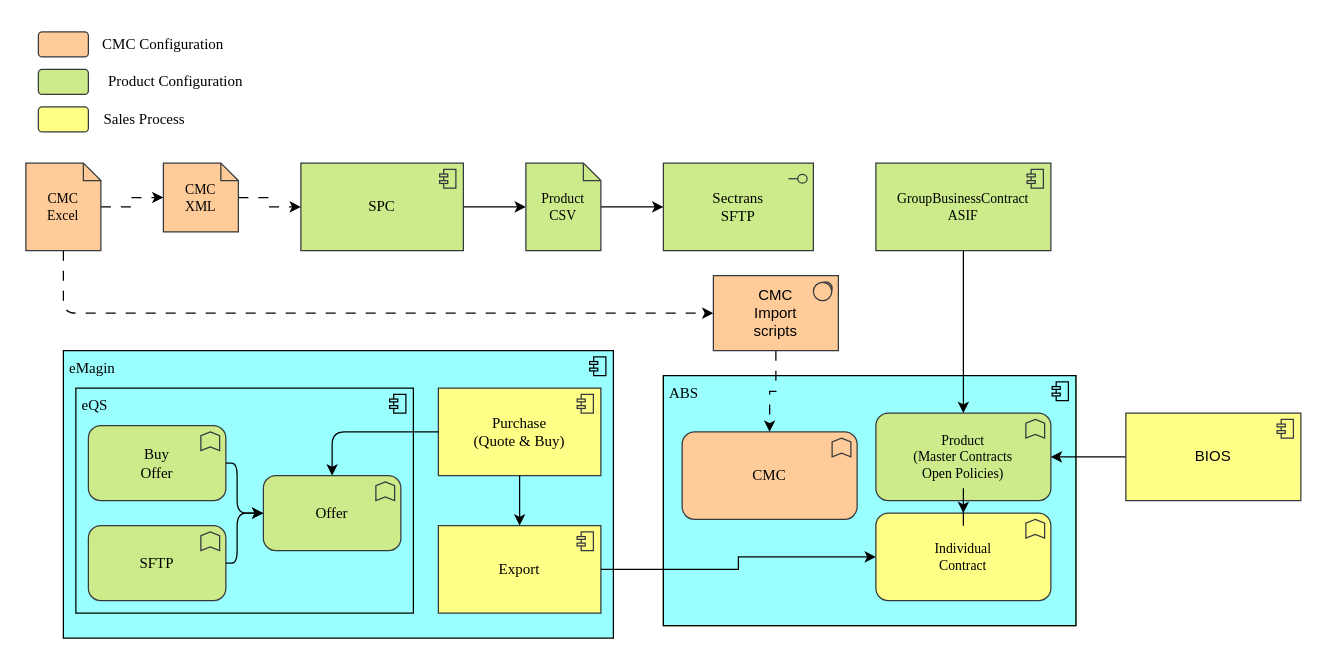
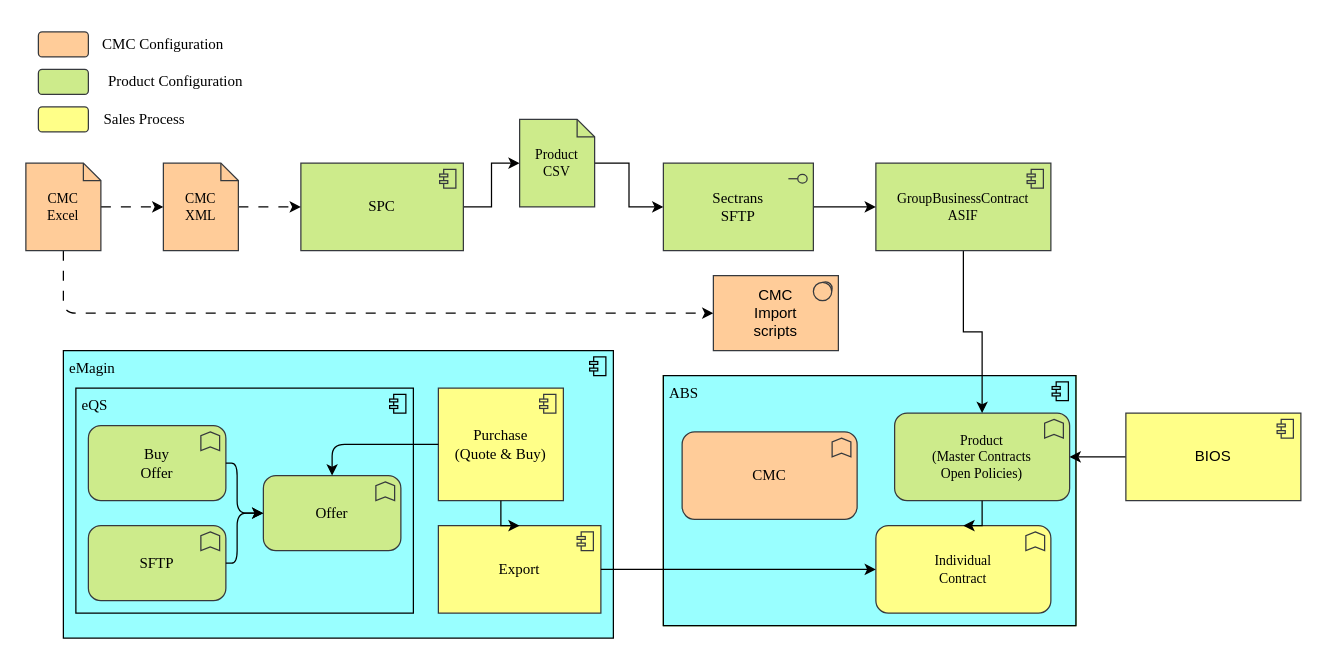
  <mxCell id="0" />
  <mxCell id="1" parent="0" />
  <mxCell id="2" value="" style="group;fillColor=#60a917;fontColor=#ffffff;strokeColor=#2D7600;" parent="1" vertex="1" connectable="0"><mxGeometry x="530" y="300" width="330" height="200" as="geometry" /></mxCell>
  <mxCell id="3" value="&amp;nbsp;ABS" style="html=1;outlineConnect=0;whiteSpace=wrap;fillColor=#99ffff;shape=mxgraph.archimate3.application;appType=comp;archiType=square;fontFamily=Poppins;fontSource=https%3A%2F%2Ffonts.googleapis.com%2Fcss%3Ffamily%3DPoppins;verticalAlign=top;align=left;" parent="2" vertex="1"><mxGeometry width="330" height="200" as="geometry" /></mxCell>
- <mxCell id="4" value="Product&lt;br&gt;(Master Contracts&lt;br&gt;Open Policies)" style="html=1;outlineConnect=0;whiteSpace=wrap;fillColor=#cdeb8b;shape=mxgraph.archimate3.application;appType=func;archiType=rounded;fontFamily=Poppins;fontSource=https%3A%2F%2Ffonts.googleapis.com%2Fcss%3Ffamily%3DPoppins;fontSize=11;strokeColor=#36393d;" parent="2" vertex="1"><mxGeometry x="170" y="30" width="140" height="70" as="geometry" /></mxCell>
+ <mxCell id="4" value="Product&lt;br&gt;(Master Contracts&lt;br&gt;Open Policies)" style="html=1;outlineConnect=0;whiteSpace=wrap;fillColor=#cdeb8b;shape=mxgraph.archimate3.application;appType=func;archiType=rounded;fontFamily=Poppins;fontSource=https%3A%2F%2Ffonts.googleapis.com%2Fcss%3Ffamily%3DPoppins;fontSize=11;strokeColor=#36393d;" parent="2" vertex="1"><mxGeometry x="185" y="30" width="140" height="70" as="geometry" /></mxCell>
  <mxCell id="5" value="CMC" style="html=1;outlineConnect=0;whiteSpace=wrap;fillColor=#ffcc99;shape=mxgraph.archimate3.application;appType=func;archiType=rounded;fontFamily=Poppins;fontSource=https%3A%2F%2Ffonts.googleapis.com%2Fcss%3Ffamily%3DPoppins;strokeColor=#36393d;" parent="2" vertex="1"><mxGeometry x="15" y="45" width="140" height="70" as="geometry" /></mxCell>
- <mxCell id="6" value="Individual&lt;br&gt;Contract" style="html=1;outlineConnect=0;whiteSpace=wrap;fillColor=#ffff88;shape=mxgraph.archimate3.application;appType=func;archiType=rounded;fontFamily=Poppins;fontSource=https%3A%2F%2Ffonts.googleapis.com%2Fcss%3Ffamily%3DPoppins;fontSize=11;strokeColor=#36393d;" parent="2" vertex="1"><mxGeometry x="170" y="110" width="140" height="70" as="geometry" /></mxCell>
+ <mxCell id="6" value="Individual&lt;br&gt;Contract" style="html=1;outlineConnect=0;whiteSpace=wrap;fillColor=#ffff88;shape=mxgraph.archimate3.application;appType=func;archiType=rounded;fontFamily=Poppins;fontSource=https%3A%2F%2Ffonts.googleapis.com%2Fcss%3Ffamily%3DPoppins;fontSize=11;strokeColor=#36393d;" parent="2" vertex="1"><mxGeometry x="170" y="120" width="140" height="70" as="geometry" /></mxCell>
  <mxCell id="7" style="edgeStyle=orthogonalEdgeStyle;rounded=0;orthogonalLoop=1;jettySize=auto;html=1;" parent="2" source="4" target="6" edge="1"><mxGeometry relative="1" as="geometry" /></mxCell>
  <mxCell id="8" style="edgeStyle=orthogonalEdgeStyle;rounded=0;orthogonalLoop=1;jettySize=auto;html=1;" parent="1" source="9" target="18" edge="1"><mxGeometry relative="1" as="geometry" /></mxCell>
  <mxCell id="9" value="SPC" style="html=1;outlineConnect=0;whiteSpace=wrap;fillColor=#cdeb8b;shape=mxgraph.archimate3.application;appType=comp;archiType=square;fontFamily=Poppins;fontSource=https%3A%2F%2Ffonts.googleapis.com%2Fcss%3Ffamily%3DPoppins;strokeColor=#36393d;" parent="1" vertex="1"><mxGeometry x="240" y="130" width="130" height="70" as="geometry" /></mxCell>
  <mxCell id="10" style="edgeStyle=orthogonalEdgeStyle;rounded=0;orthogonalLoop=1;jettySize=auto;html=1;dashed=1;dashPattern=8 8;" parent="1" source="12" target="9" edge="1"><mxGeometry relative="1" as="geometry" /></mxCell>
  <mxCell id="11" style="edgeStyle=orthogonalEdgeStyle;rounded=1;orthogonalLoop=1;jettySize=auto;html=1;curved=0;dashed=1;dashPattern=8 8;exitX=0.5;exitY=1;exitDx=0;exitDy=0;exitPerimeter=0;" parent="1" source="38" target="34" edge="1"><mxGeometry relative="1" as="geometry"><Array as="points"><mxPoint x="50" y="250" /></Array></mxGeometry></mxCell>
- <mxCell id="12" value="CMC&lt;div&gt;XML&lt;/div&gt;" style="html=1;outlineConnect=0;whiteSpace=wrap;fillColor=#ffcc99;shape=note;size=14;fontFamily=Poppins;fontSource=https%3A%2F%2Ffonts.googleapis.com%2Fcss%3Ffamily%3DPoppins;fontSize=11;strokeColor=#36393d;" parent="1" vertex="1"><mxGeometry x="130" y="130" width="60" height="55" as="geometry" /></mxCell>
+ <mxCell id="12" value="CMC&lt;div&gt;XML&lt;/div&gt;" style="html=1;outlineConnect=0;whiteSpace=wrap;fillColor=#ffcc99;shape=note;size=14;fontFamily=Poppins;fontSource=https%3A%2F%2Ffonts.googleapis.com%2Fcss%3Ffamily%3DPoppins;fontSize=11;strokeColor=#36393d;" parent="1" vertex="1"><mxGeometry x="130" y="130" width="60" height="70" as="geometry" /></mxCell>
  <mxCell id="13" style="edgeStyle=orthogonalEdgeStyle;rounded=0;orthogonalLoop=1;jettySize=auto;html=1;" parent="1" source="14" target="4" edge="1"><mxGeometry relative="1" as="geometry" /></mxCell>
  <mxCell id="14" value="GroupBusinessContract&lt;br&gt;ASIF" style="html=1;outlineConnect=0;whiteSpace=wrap;fillColor=#cdeb8b;shape=mxgraph.archimate3.application;appType=comp;archiType=square;fontFamily=Poppins;fontSource=https%3A%2F%2Ffonts.googleapis.com%2Fcss%3Ffamily%3DPoppins;fontSize=11;strokeColor=#36393d;" parent="1" vertex="1"><mxGeometry x="700" y="130" width="140" height="70" as="geometry" /></mxCell>
+ <mxCell id="15" style="edgeStyle=orthogonalEdgeStyle;rounded=0;orthogonalLoop=1;jettySize=auto;html=1;" parent="1" source="16" target="14" edge="1"><mxGeometry relative="1" as="geometry" /></mxCell>
  <mxCell id="16" value="&lt;div&gt;Sectrans&lt;/div&gt;SFTP" style="html=1;outlineConnect=0;whiteSpace=wrap;fillColor=#cdeb8b;shape=mxgraph.archimate3.application;appType=interface;archiType=square;fontFamily=Poppins;fontSource=https%3A%2F%2Ffonts.googleapis.com%2Fcss%3Ffamily%3DPoppins;strokeColor=#36393d;" parent="1" vertex="1"><mxGeometry x="530" y="130" width="120" height="70" as="geometry" /></mxCell>
  <mxCell id="17" style="edgeStyle=orthogonalEdgeStyle;rounded=0;orthogonalLoop=1;jettySize=auto;html=1;" parent="1" source="18" target="16" edge="1"><mxGeometry relative="1" as="geometry" /></mxCell>
- <mxCell id="18" value="Product&lt;br&gt;CSV" style="html=1;outlineConnect=0;whiteSpace=wrap;fillColor=#cdeb8b;shape=note;size=14;fontFamily=Poppins;fontSource=https%3A%2F%2Ffonts.googleapis.com%2Fcss%3Ffamily%3DPoppins;fontSize=11;strokeColor=#36393d;" parent="1" vertex="1"><mxGeometry x="420" y="130" width="60" height="70" as="geometry" /></mxCell>
+ <mxCell id="18" value="Product&lt;br&gt;CSV" style="html=1;outlineConnect=0;whiteSpace=wrap;fillColor=#cdeb8b;shape=note;size=14;fontFamily=Poppins;fontSource=https%3A%2F%2Ffonts.googleapis.com%2Fcss%3Ffamily%3DPoppins;fontSize=11;strokeColor=#36393d;" parent="1" vertex="1"><mxGeometry x="415" y="95" width="60" height="70" as="geometry" /></mxCell>
  <mxCell id="19" value="" style="group;fontFamily=Poppins;fontSource=https%3A%2F%2Ffonts.googleapis.com%2Fcss%3Ffamily%3DPoppins;" parent="1" vertex="1" connectable="0"><mxGeometry x="50" y="280" width="440" height="230" as="geometry" /></mxCell>
  <mxCell id="20" value="&amp;nbsp;eMagin" style="html=1;outlineConnect=0;whiteSpace=wrap;fillColor=#99ffff;shape=mxgraph.archimate3.application;appType=comp;archiType=square;fontFamily=Poppins;fontSource=https%3A%2F%2Ffonts.googleapis.com%2Fcss%3Ffamily%3DPoppins;verticalAlign=top;align=left;" parent="19" vertex="1"><mxGeometry width="440" height="230" as="geometry" /></mxCell>
  <mxCell id="21" value="" style="group;fontFamily=Poppins;fontSource=https%3A%2F%2Ffonts.googleapis.com%2Fcss%3Ffamily%3DPoppins;" parent="19" vertex="1" connectable="0"><mxGeometry x="10" y="30" width="270" height="180" as="geometry" /></mxCell>
  <mxCell id="22" value="&amp;nbsp;eQS" style="html=1;outlineConnect=0;whiteSpace=wrap;fillColor=#99ffff;shape=mxgraph.archimate3.application;appType=comp;archiType=square;fontFamily=Poppins;fontSource=https%3A%2F%2Ffonts.googleapis.com%2Fcss%3Ffamily%3DPoppins;verticalAlign=top;align=left;" parent="21" vertex="1"><mxGeometry width="270" height="180" as="geometry" /></mxCell>
  <mxCell id="23" value="Buy&lt;br&gt;Offer" style="html=1;outlineConnect=0;whiteSpace=wrap;fillColor=#cdeb8b;shape=mxgraph.archimate3.application;appType=func;archiType=rounded;fontFamily=Poppins;fontSource=https%3A%2F%2Ffonts.googleapis.com%2Fcss%3Ffamily%3DPoppins;strokeColor=#36393d;" parent="21" vertex="1"><mxGeometry x="10" y="30" width="110" height="60" as="geometry" /></mxCell>
  <mxCell id="24" value="SFTP" style="html=1;outlineConnect=0;whiteSpace=wrap;fillColor=#cdeb8b;shape=mxgraph.archimate3.application;appType=func;archiType=rounded;fontFamily=Poppins;fontSource=https%3A%2F%2Ffonts.googleapis.com%2Fcss%3Ffamily%3DPoppins;strokeColor=#36393d;" parent="21" vertex="1"><mxGeometry x="10" y="110" width="110" height="60" as="geometry" /></mxCell>
  <mxCell id="25" value="Offer" style="html=1;outlineConnect=0;whiteSpace=wrap;fillColor=#cdeb8b;shape=mxgraph.archimate3.application;appType=func;archiType=rounded;fontFamily=Poppins;fontSource=https%3A%2F%2Ffonts.googleapis.com%2Fcss%3Ffamily%3DPoppins;strokeColor=#36393d;" parent="21" vertex="1"><mxGeometry x="150" y="70" width="110" height="60" as="geometry" /></mxCell>
  <mxCell id="26" style="edgeStyle=orthogonalEdgeStyle;rounded=1;orthogonalLoop=1;jettySize=auto;html=1;curved=0;" parent="21" source="23" target="25" edge="1"><mxGeometry relative="1" as="geometry"><Array as="points"><mxPoint x="129" y="60" /><mxPoint x="129" y="100" /></Array></mxGeometry></mxCell>
  <mxCell id="27" style="edgeStyle=orthogonalEdgeStyle;rounded=1;orthogonalLoop=1;jettySize=auto;html=1;curved=0;" parent="21" source="24" target="25" edge="1"><mxGeometry relative="1" as="geometry"><Array as="points"><mxPoint x="129" y="140" /><mxPoint x="129" y="100" /></Array></mxGeometry></mxCell>
- <mxCell id="28" value="Purchase&lt;br&gt;(Quote &amp;amp; Buy)" style="html=1;outlineConnect=0;whiteSpace=wrap;fillColor=#ffff88;shape=mxgraph.archimate3.application;appType=comp;archiType=square;fontFamily=Poppins;fontSource=https%3A%2F%2Ffonts.googleapis.com%2Fcss%3Ffamily%3DPoppins;strokeColor=#36393d;" parent="19" vertex="1"><mxGeometry x="300" y="30" width="130" height="70" as="geometry" /></mxCell>
+ <mxCell id="28" value="Purchase&lt;br&gt;(Quote &amp;amp; Buy)" style="html=1;outlineConnect=0;whiteSpace=wrap;fillColor=#ffff88;shape=mxgraph.archimate3.application;appType=comp;archiType=square;fontFamily=Poppins;fontSource=https%3A%2F%2Ffonts.googleapis.com%2Fcss%3Ffamily%3DPoppins;strokeColor=#36393d;" parent="19" vertex="1"><mxGeometry x="300" y="30" width="100" height="90" as="geometry" /></mxCell>
  <mxCell id="29" value="Export" style="html=1;outlineConnect=0;whiteSpace=wrap;fillColor=#ffff88;shape=mxgraph.archimate3.application;appType=comp;archiType=square;fontFamily=Poppins;fontSource=https%3A%2F%2Ffonts.googleapis.com%2Fcss%3Ffamily%3DPoppins;strokeColor=#36393d;" parent="19" vertex="1"><mxGeometry x="300" y="140" width="130" height="70" as="geometry" /></mxCell>
  <mxCell id="30" style="edgeStyle=orthogonalEdgeStyle;rounded=0;orthogonalLoop=1;jettySize=auto;html=1;" parent="19" source="28" target="29" edge="1"><mxGeometry relative="1" as="geometry" /></mxCell>
  <mxCell id="31" style="edgeStyle=orthogonalEdgeStyle;rounded=1;orthogonalLoop=1;jettySize=auto;html=1;entryX=0.5;entryY=0;entryDx=0;entryDy=0;entryPerimeter=0;curved=0;" edge="1" parent="19" source="28" target="25"><mxGeometry relative="1" as="geometry" /></mxCell>
  <mxCell id="32" style="edgeStyle=orthogonalEdgeStyle;rounded=0;orthogonalLoop=1;jettySize=auto;html=1;" parent="1" source="29" target="6" edge="1"><mxGeometry relative="1" as="geometry" /></mxCell>
- <mxCell id="33" style="edgeStyle=orthogonalEdgeStyle;rounded=0;orthogonalLoop=1;jettySize=auto;html=1;dashed=1;dashPattern=8 8;" parent="1" source="34" target="5" edge="1"><mxGeometry relative="1" as="geometry" /></mxCell>
  <mxCell id="34" value="CMC&lt;br&gt;Import&lt;br&gt;scripts" style="html=1;outlineConnect=0;whiteSpace=wrap;fillColor=#ffcc99;shape=mxgraph.archimate3.application;appType=sysSw;archiType=square;strokeColor=#36393d;" parent="1" vertex="1"><mxGeometry x="570" y="220" width="100" height="60" as="geometry" /></mxCell>
  <mxCell id="35" style="edgeStyle=orthogonalEdgeStyle;rounded=0;orthogonalLoop=1;jettySize=auto;html=1;" edge="1" parent="1" source="36" target="4"><mxGeometry relative="1" as="geometry" /></mxCell>
  <mxCell id="36" value="BIOS" style="html=1;outlineConnect=0;whiteSpace=wrap;fillColor=#ffff88;shape=mxgraph.archimate3.application;appType=comp;archiType=square;strokeColor=#36393d;" vertex="1" parent="1"><mxGeometry x="900" y="330" width="140" height="70" as="geometry" /></mxCell>
  <mxCell id="37" style="edgeStyle=orthogonalEdgeStyle;rounded=0;orthogonalLoop=1;jettySize=auto;html=1;dashed=1;dashPattern=8 8;" edge="1" parent="1" source="38" target="12"><mxGeometry relative="1" as="geometry" /></mxCell>
  <mxCell id="38" value="CMC&lt;div&gt;Excel&lt;/div&gt;" style="html=1;outlineConnect=0;whiteSpace=wrap;fillColor=#ffcc99;shape=note;size=14;fontFamily=Poppins;fontSource=https%3A%2F%2Ffonts.googleapis.com%2Fcss%3Ffamily%3DPoppins;fontSize=11;strokeColor=#36393d;" vertex="1" parent="1"><mxGeometry x="20" y="130" width="60" height="70" as="geometry" /></mxCell>
  <mxCell id="39" value="" style="group" vertex="1" connectable="0" parent="1"><mxGeometry x="30" y="20" width="170" height="30" as="geometry" /></mxCell>
  <mxCell id="40" value="" style="rounded=1;whiteSpace=wrap;html=1;fillColor=#ffcc99;strokeColor=#36393d;" vertex="1" parent="39"><mxGeometry y="5" width="40" height="20" as="geometry" /></mxCell>
  <mxCell id="41" value="CMC Configuration" style="text;html=1;align=center;verticalAlign=middle;whiteSpace=wrap;rounded=0;fontFamily=Poppins;fontSource=https%3A%2F%2Ffonts.googleapis.com%2Fcss%3Ffamily%3DPoppins;" vertex="1" parent="39"><mxGeometry x="30" width="140" height="30" as="geometry" /></mxCell>
  <mxCell id="42" value="" style="group" vertex="1" connectable="0" parent="1"><mxGeometry x="30" y="50" width="170" height="30" as="geometry" /></mxCell>
  <mxCell id="43" value="" style="rounded=1;whiteSpace=wrap;html=1;fillColor=#cdeb8b;strokeColor=#36393d;" vertex="1" parent="42"><mxGeometry y="5" width="40" height="20" as="geometry" /></mxCell>
  <mxCell id="44" value="Product Configuration" style="text;html=1;align=center;verticalAlign=middle;whiteSpace=wrap;rounded=0;fontFamily=Poppins;fontSource=https%3A%2F%2Ffonts.googleapis.com%2Fcss%3Ffamily%3DPoppins;" vertex="1" parent="42"><mxGeometry x="40" width="140" height="30" as="geometry" /></mxCell>
  <mxCell id="45" value="" style="group" vertex="1" connectable="0" parent="1"><mxGeometry x="30" y="80" width="170" height="30" as="geometry" /></mxCell>
  <mxCell id="46" value="" style="rounded=1;whiteSpace=wrap;html=1;fillColor=#ffff88;strokeColor=#36393d;" vertex="1" parent="45"><mxGeometry y="5" width="40" height="20" as="geometry" /></mxCell>
  <mxCell id="47" value="Sales Process" style="text;html=1;align=center;verticalAlign=middle;whiteSpace=wrap;rounded=0;fontFamily=Poppins;fontSource=https%3A%2F%2Ffonts.googleapis.com%2Fcss%3Ffamily%3DPoppins;" vertex="1" parent="45"><mxGeometry x="15" width="140" height="30" as="geometry" /></mxCell>
